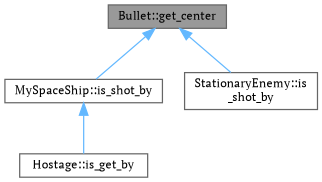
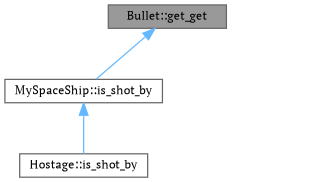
  digraph {
    fontname="PT Serif"
    rankdir=TB
    node [color=grey40 fillcolor=white fontname="PT Serif" fontsize=10 shape=box style=filled]
    edge [color=steelblue1 dir=back fontname="PT Serif" fontsize=10 labelfontname=Helvetica labelfontsize=10 style=solid]
-   n1 [color=gray40 fillcolor=grey60 fontcolor=black height=0.2 label="Bullet::get_center" width=0.4]
+   n1 [color=gray40 fillcolor=grey60 fontcolor=black height=0.2 label="Bullet::get_get" width=0.4]
    n2 [height=0.2 label="MySpaceShip::is_shot_by" width=0.4]
-   n3 [height=0.2 label="StationaryEnemy::is\l_shot_by" width=0.4]
-   n4 [height=0.2 label="Hostage::is_get_by" width=0.4]
+   n4 [height=0.2 label="Hostage::is_shot_by" width=0.4]
    n1 -> n2
-   n1 -> n3
    n2 -> n4
  }
